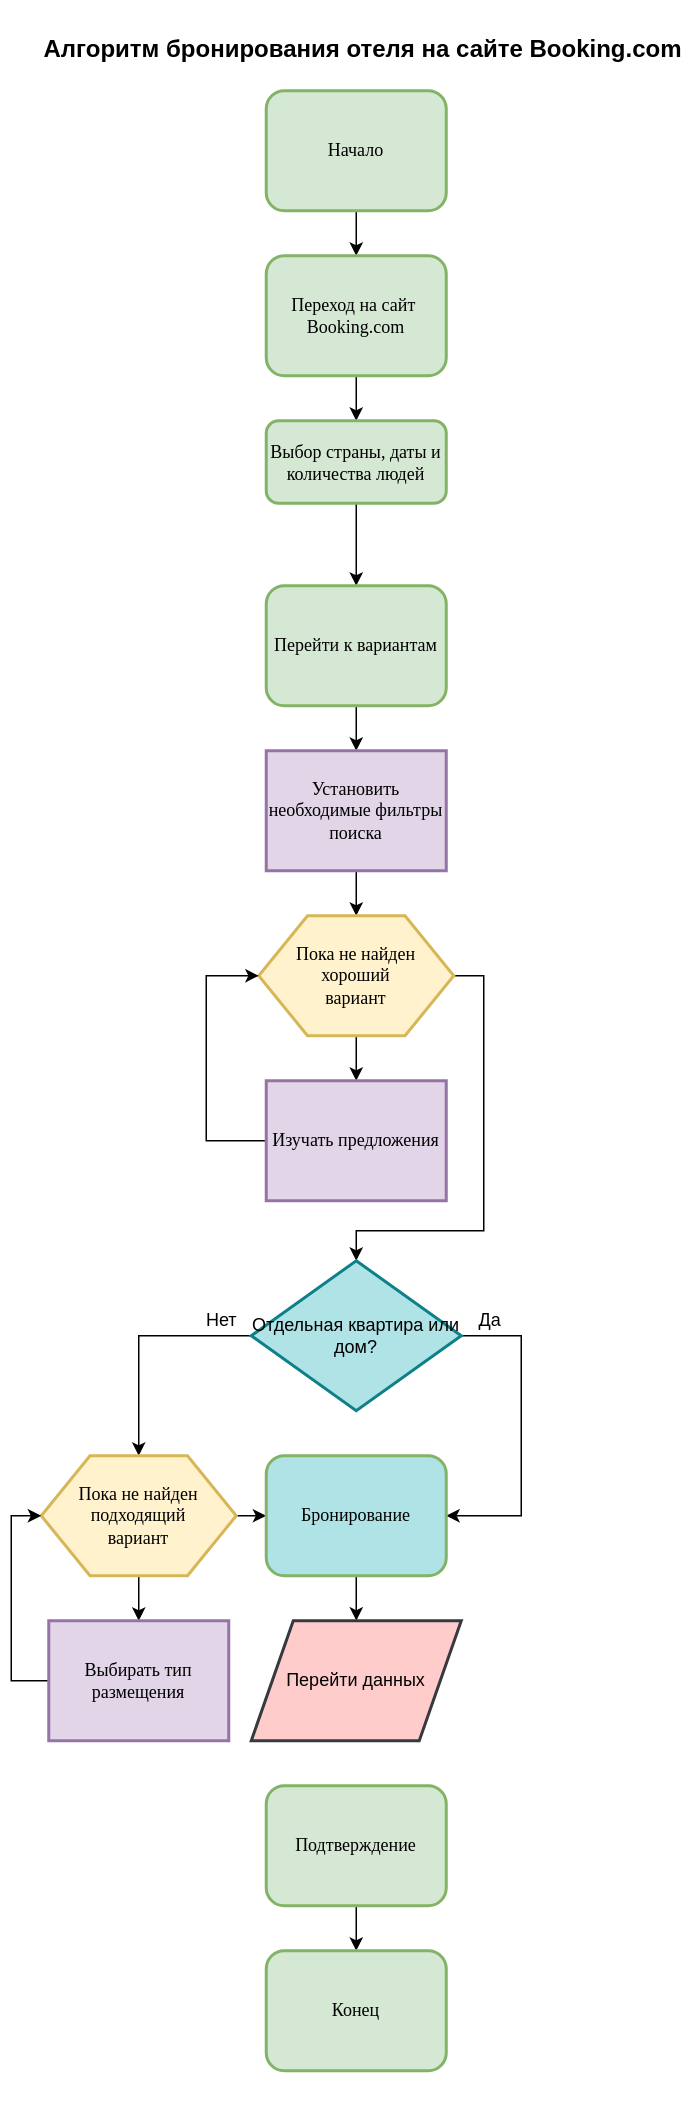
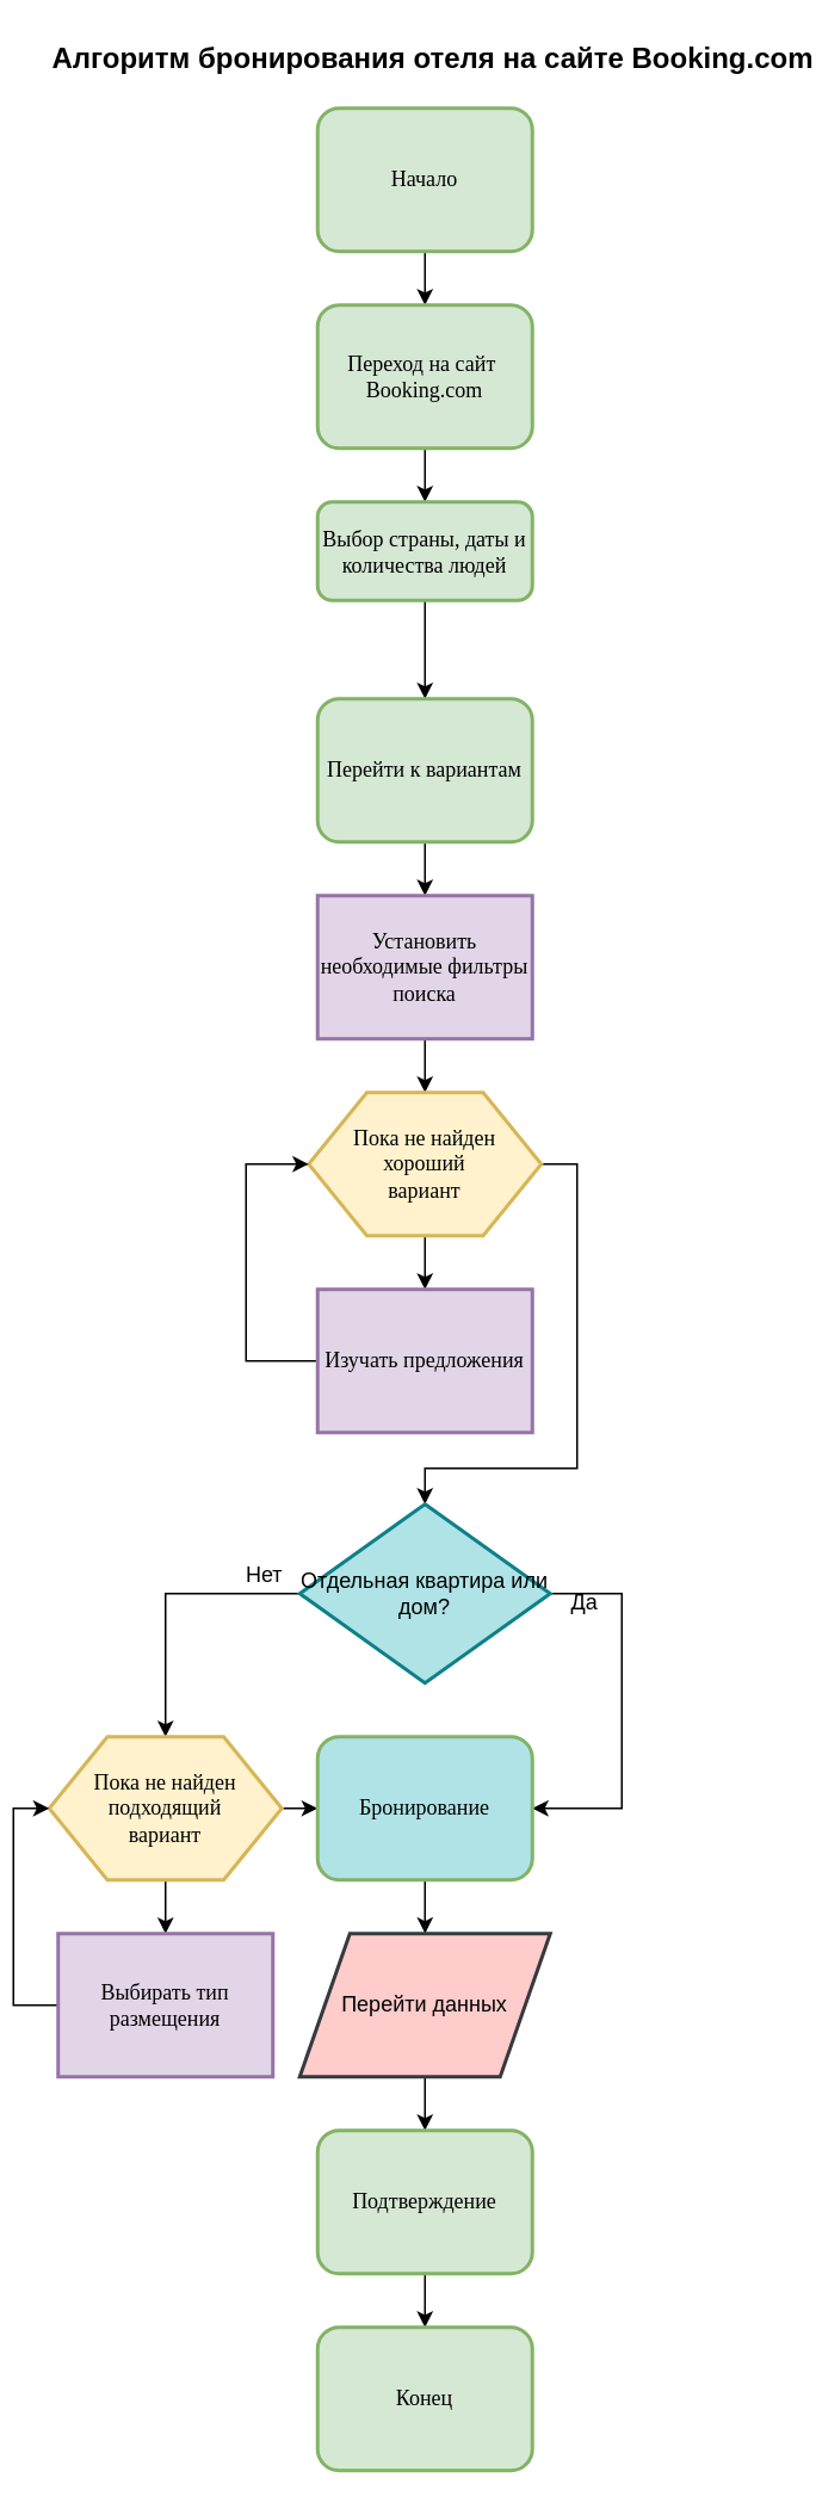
  <mxCell id="0" />
  <mxCell id="1" parent="0" />
  <mxCell id="2" value="" style="edgeStyle=none;rounded=0;orthogonalLoop=1;jettySize=auto;html=1;" edge="1" parent="1" source="3" target="5"><mxGeometry relative="1" as="geometry" /></mxCell>
  <mxCell id="3" value="Начало" style="rounded=1;whiteSpace=wrap;html=1;shadow=0;labelBackgroundColor=none;strokeColor=#82b366;strokeWidth=2;fillColor=#d5e8d4;fontFamily=Verdana;fontSize=12;align=center;" parent="1" vertex="1"><mxGeometry x="170" y="60" width="120" height="80" as="geometry" /></mxCell>
  <mxCell id="4" value="" style="edgeStyle=none;rounded=0;orthogonalLoop=1;jettySize=auto;html=1;" edge="1" parent="1" source="5" target="7"><mxGeometry relative="1" as="geometry" /></mxCell>
  <mxCell id="5" value="Переход на сайт&amp;nbsp;&lt;br&gt;Booking.com" style="rounded=1;whiteSpace=wrap;html=1;shadow=0;labelBackgroundColor=none;strokeColor=#82b366;strokeWidth=2;fillColor=#d5e8d4;fontFamily=Verdana;fontSize=12;align=center;" vertex="1" parent="1"><mxGeometry x="170" y="170" width="120" height="80" as="geometry" /></mxCell>
  <mxCell id="6" value="" style="edgeStyle=none;rounded=0;orthogonalLoop=1;jettySize=auto;html=1;" edge="1" parent="1" source="7" target="9"><mxGeometry relative="1" as="geometry" /></mxCell>
  <mxCell id="7" value="Выбор страны, даты и количества людей" style="rounded=1;whiteSpace=wrap;html=1;shadow=0;labelBackgroundColor=none;strokeColor=#82b366;strokeWidth=2;fillColor=#d5e8d4;fontFamily=Verdana;fontSize=12;align=center;" vertex="1" parent="1"><mxGeometry x="170" y="280" width="120" height="55" as="geometry" /></mxCell>
  <mxCell id="8" value="" style="edgeStyle=none;rounded=0;orthogonalLoop=1;jettySize=auto;html=1;" edge="1" parent="1" source="9"><mxGeometry relative="1" as="geometry"><mxPoint x="230" y="500" as="targetPoint" /></mxGeometry></mxCell>
  <mxCell id="9" value="Перейти к вариантам" style="rounded=1;whiteSpace=wrap;html=1;shadow=0;labelBackgroundColor=none;strokeColor=#82b366;strokeWidth=2;fillColor=#d5e8d4;fontFamily=Verdana;fontSize=12;align=center;" vertex="1" parent="1"><mxGeometry x="170" y="390" width="120" height="80" as="geometry" /></mxCell>
  <mxCell id="10" style="edgeStyle=none;rounded=0;orthogonalLoop=1;jettySize=auto;html=1;exitX=0.5;exitY=1;exitDx=0;exitDy=0;entryX=0.5;entryY=0;entryDx=0;entryDy=0;" edge="1" parent="1" target="13"><mxGeometry relative="1" as="geometry"><mxPoint x="230" y="580" as="sourcePoint" /></mxGeometry></mxCell>
  <mxCell id="11" style="edgeStyle=none;rounded=0;orthogonalLoop=1;jettySize=auto;html=1;exitX=0.5;exitY=1;exitDx=0;exitDy=0;entryX=0.5;entryY=0;entryDx=0;entryDy=0;" edge="1" parent="1" source="13" target="17"><mxGeometry relative="1" as="geometry" /></mxCell>
  <mxCell id="12" style="edgeStyle=orthogonalEdgeStyle;rounded=0;orthogonalLoop=1;jettySize=auto;html=1;exitX=1;exitY=0.5;exitDx=0;exitDy=0;entryX=0.5;entryY=0;entryDx=0;entryDy=0;" edge="1" parent="1" source="13" target="20"><mxGeometry relative="1" as="geometry"><Array as="points"><mxPoint x="315" y="650" /><mxPoint x="315" y="820" /><mxPoint x="230" y="820" /></Array></mxGeometry></mxCell>
  <mxCell id="13" value="Пока не найден хороший &lt;br&gt;вариант" style="shape=hexagon;perimeter=hexagonPerimeter;whiteSpace=wrap;html=1;rounded=0;shadow=0;labelBackgroundColor=none;strokeColor=#d6b656;strokeWidth=2;fillColor=#fff2cc;fontFamily=Verdana;fontSize=12;align=center;" parent="1" vertex="1"><mxGeometry x="165" y="610" width="130" height="80" as="geometry" /></mxCell>
  <mxCell id="14" value="Алгоритм бронирования отеля на сайте Booking.com" style="text;html=1;resizable=0;points=[];autosize=1;align=left;verticalAlign=top;spacingTop=-4;strokeWidth=3;shadow=0;comic=0;fontSize=16;fontStyle=1" vertex="1" parent="1"><mxGeometry x="20" y="20" width="310" height="20" as="geometry" /></mxCell>
  <mxCell id="15" value="&lt;span style=&quot;color: rgb(0 , 0 , 0) ; font-family: &amp;#34;verdana&amp;#34; ; white-space: normal&quot;&gt;Установить необходимые фильтры поиска&lt;/span&gt;" style="rounded=0;whiteSpace=wrap;html=1;shadow=0;comic=0;strokeWidth=2;fillColor=#e1d5e7;strokeColor=#9673a6;" vertex="1" parent="1"><mxGeometry x="170" y="500" width="120" height="80" as="geometry" /></mxCell>
  <mxCell id="16" style="edgeStyle=orthogonalEdgeStyle;rounded=0;orthogonalLoop=1;jettySize=auto;html=1;exitX=0;exitY=0.5;exitDx=0;exitDy=0;entryX=0;entryY=0.5;entryDx=0;entryDy=0;" edge="1" parent="1" source="17" target="13"><mxGeometry relative="1" as="geometry"><Array as="points"><mxPoint x="130" y="760" /><mxPoint x="130" y="650" /></Array></mxGeometry></mxCell>
  <mxCell id="17" value="&lt;span style=&quot;color: rgb(0 , 0 , 0) ; font-family: &amp;#34;verdana&amp;#34; ; white-space: normal&quot;&gt;Изучать предложения&lt;/span&gt;" style="rounded=0;whiteSpace=wrap;html=1;shadow=0;comic=0;strokeWidth=2;fillColor=#e1d5e7;strokeColor=#9673a6;" vertex="1" parent="1"><mxGeometry x="170" y="720" width="120" height="80" as="geometry" /></mxCell>
  <mxCell id="18" style="edgeStyle=orthogonalEdgeStyle;rounded=0;orthogonalLoop=1;jettySize=auto;html=1;exitX=0;exitY=0.5;exitDx=0;exitDy=0;entryX=0.5;entryY=0;entryDx=0;entryDy=0;" edge="1" parent="1" source="20" target="23"><mxGeometry relative="1" as="geometry" /></mxCell>
  <mxCell id="19" style="edgeStyle=orthogonalEdgeStyle;rounded=0;orthogonalLoop=1;jettySize=auto;html=1;exitX=1;exitY=0.5;exitDx=0;exitDy=0;entryX=1;entryY=0.5;entryDx=0;entryDy=0;" edge="1" parent="1" source="20" target="28"><mxGeometry relative="1" as="geometry"><Array as="points"><mxPoint x="340" y="890" /><mxPoint x="340" y="1010" /></Array></mxGeometry></mxCell>
  <mxCell id="20" value="Отдельная квартира или дом?" style="rhombus;whiteSpace=wrap;html=1;shadow=0;comic=0;strokeWidth=2;fillColor=#b0e3e6;strokeColor=#0e8088;" vertex="1" parent="1"><mxGeometry x="160" y="840" width="140" height="100" as="geometry" /></mxCell>
  <mxCell id="21" style="edgeStyle=orthogonalEdgeStyle;rounded=0;orthogonalLoop=1;jettySize=auto;html=1;exitX=0.5;exitY=1;exitDx=0;exitDy=0;entryX=0.5;entryY=0;entryDx=0;entryDy=0;" edge="1" parent="1" source="23" target="26"><mxGeometry relative="1" as="geometry" /></mxCell>
  <mxCell id="22" style="edgeStyle=orthogonalEdgeStyle;rounded=0;orthogonalLoop=1;jettySize=auto;html=1;exitX=1;exitY=0.5;exitDx=0;exitDy=0;entryX=0;entryY=0.5;entryDx=0;entryDy=0;" edge="1" parent="1" source="23" target="28"><mxGeometry relative="1" as="geometry" /></mxCell>
  <mxCell id="23" value="Пока не найден подходящий&lt;br&gt;вариант" style="shape=hexagon;perimeter=hexagonPerimeter;whiteSpace=wrap;html=1;rounded=0;shadow=0;labelBackgroundColor=none;strokeColor=#d6b656;strokeWidth=2;fillColor=#fff2cc;fontFamily=Verdana;fontSize=12;align=center;" vertex="1" parent="1"><mxGeometry x="20" y="970" width="130" height="80" as="geometry" /></mxCell>
  <mxCell id="24" value="Нет" style="text;html=1;resizable=0;points=[];autosize=1;align=center;verticalAlign=top;spacingTop=-4;" vertex="1" parent="1"><mxGeometry x="120" y="870" width="40" height="20" as="geometry" /></mxCell>
  <mxCell id="25" style="edgeStyle=orthogonalEdgeStyle;rounded=0;orthogonalLoop=1;jettySize=auto;html=1;exitX=0;exitY=0.5;exitDx=0;exitDy=0;entryX=0;entryY=0.5;entryDx=0;entryDy=0;" edge="1" parent="1" source="26" target="23"><mxGeometry relative="1" as="geometry" /></mxCell>
  <mxCell id="26" value="&lt;span style=&quot;color: rgb(0 , 0 , 0) ; font-family: &amp;#34;verdana&amp;#34; ; white-space: normal&quot;&gt;Выбирать тип размещения&lt;/span&gt;" style="rounded=0;whiteSpace=wrap;html=1;shadow=0;comic=0;strokeWidth=2;fillColor=#e1d5e7;strokeColor=#9673a6;" vertex="1" parent="1"><mxGeometry x="25" y="1080" width="120" height="80" as="geometry" /></mxCell>
  <mxCell id="27" style="edgeStyle=orthogonalEdgeStyle;rounded=0;orthogonalLoop=1;jettySize=auto;html=1;exitX=0.5;exitY=1;exitDx=0;exitDy=0;" edge="1" parent="1" source="28"><mxGeometry relative="1" as="geometry"><mxPoint x="230.034" y="1079.931" as="targetPoint" /></mxGeometry></mxCell>
  <mxCell id="28" value="Бронирование" style="rounded=1;whiteSpace=wrap;html=1;shadow=0;labelBackgroundColor=none;strokeColor=#82b366;strokeWidth=2;fillColor=#b0e3e6;fontFamily=Verdana;fontSize=12;align=center;" vertex="1" parent="1"><mxGeometry x="170" y="970" width="120" height="80" as="geometry" /></mxCell>
+ <mxCell id="29" style="edgeStyle=orthogonalEdgeStyle;rounded=0;orthogonalLoop=1;jettySize=auto;html=1;exitX=0.5;exitY=1;exitDx=0;exitDy=0;entryX=0.5;entryY=0;entryDx=0;entryDy=0;" edge="1" parent="1" source="30" target="32"><mxGeometry relative="1" as="geometry" /></mxCell>
  <mxCell id="30" value="Перейти данных" style="shape=parallelogram;perimeter=parallelogramPerimeter;whiteSpace=wrap;html=1;shadow=0;comic=0;strokeWidth=2;fillColor=#ffcccc;strokeColor=#36393d;" vertex="1" parent="1"><mxGeometry x="160" y="1080" width="140" height="80" as="geometry" /></mxCell>
  <mxCell id="31" value="" style="edgeStyle=orthogonalEdgeStyle;rounded=0;orthogonalLoop=1;jettySize=auto;html=1;" edge="1" parent="1" source="32" target="33"><mxGeometry relative="1" as="geometry" /></mxCell>
  <mxCell id="32" value="Подтверждение" style="rounded=1;whiteSpace=wrap;html=1;shadow=0;labelBackgroundColor=none;strokeColor=#82b366;strokeWidth=2;fillColor=#d5e8d4;fontFamily=Verdana;fontSize=12;align=center;" vertex="1" parent="1"><mxGeometry x="170" y="1190" width="120" height="80" as="geometry" /></mxCell>
  <mxCell id="33" value="Конец" style="rounded=1;whiteSpace=wrap;html=1;shadow=0;labelBackgroundColor=none;strokeColor=#82b366;strokeWidth=2;fillColor=#d5e8d4;fontFamily=Verdana;fontSize=12;align=center;" vertex="1" parent="1"><mxGeometry x="170" y="1300" width="120" height="80" as="geometry" /></mxCell>
- <mxCell id="34" value="Да" style="text;html=1;resizable=0;points=[];autosize=1;align=left;verticalAlign=top;spacingTop=-4;" vertex="1" parent="1"><mxGeometry x="310" y="870" width="30" height="20" as="geometry" /></mxCell>
+ <mxCell id="34" value="Да" style="text;html=1;resizable=0;points=[];autosize=1;align=left;verticalAlign=top;spacingTop=-4;" vertex="1" parent="1"><mxGeometry x="310" y="885" width="30" height="20" as="geometry" /></mxCell>
